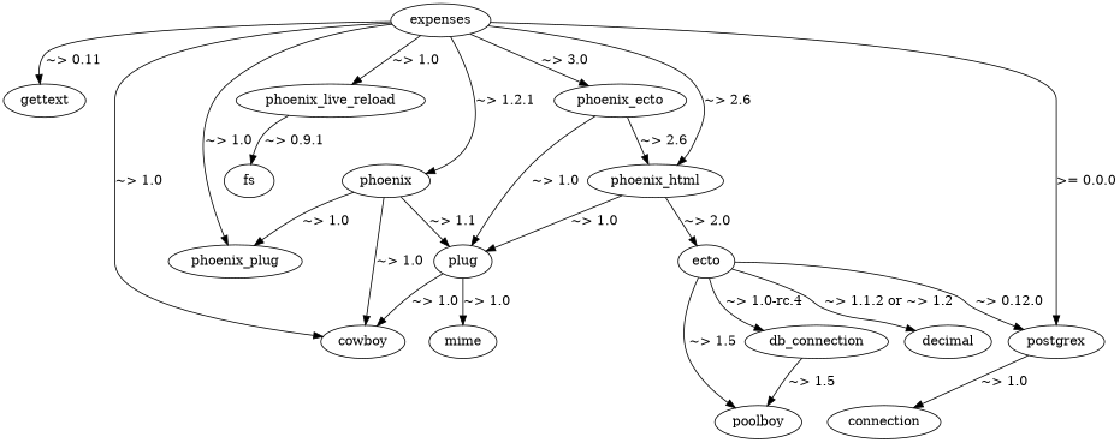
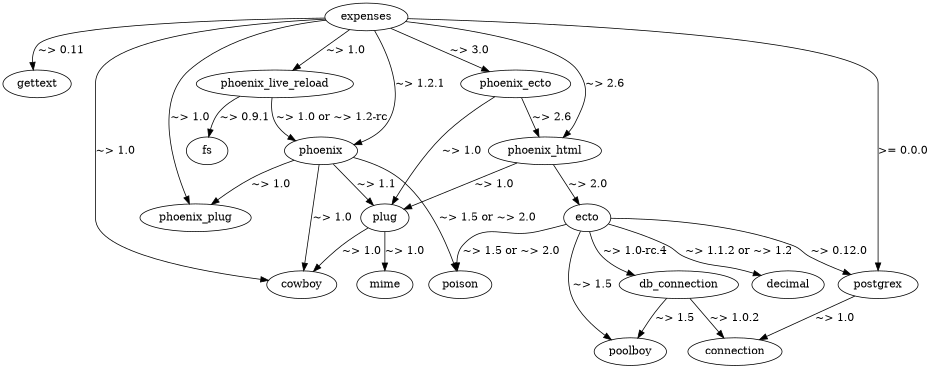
  digraph {
    expenses
    gettext
    n3 [label=phoenix_plug]
    cowboy
    phoenix_html
    phoenix
    phoenix_live_reload
    postgrex
    phoenix_ecto
    plug
    ecto
+   poison
    fs
    connection
    mime
    db_connection
    poolboy
    decimal
    expenses -> gettext [label="~> 0.11"]
    expenses -> n3 [label="~> 1.0"]
    expenses -> cowboy [label="~> 1.0"]
    expenses -> phoenix_html [label="~> 2.6"]
    expenses -> phoenix [label="~> 1.2.1"]
    expenses -> phoenix_live_reload [label="~> 1.0"]
    expenses -> postgrex [label=">= 0.0.0"]
    expenses -> phoenix_ecto [label="~> 3.0"]
    phoenix_html -> plug [label="~> 1.0"]
    phoenix_html -> ecto [label="~> 2.0"]
    phoenix -> n3 [label="~> 1.0"]
    phoenix -> cowboy [label="~> 1.0"]
    phoenix -> plug [label="~> 1.1"]
+   phoenix -> poison [label="~> 1.5 or ~> 2.0"]
+   phoenix_live_reload -> phoenix [label="~> 1.0 or ~> 1.2-rc"]
    phoenix_live_reload -> fs [label="~> 0.9.1"]
    postgrex -> connection [label="~> 1.0"]
    phoenix_ecto -> phoenix_html [label="~> 2.6"]
    phoenix_ecto -> plug [label="~> 1.0"]
    plug -> cowboy [label="~> 1.0"]
    plug -> mime [label="~> 1.0"]
    ecto -> postgrex [label="~> 0.12.0"]
+   ecto -> poison [label="~> 1.5 or ~> 2.0"]
    ecto -> db_connection [label="~> 1.0-rc.4"]
    ecto -> poolboy [label="~> 1.5"]
    ecto -> decimal [label="~> 1.1.2 or ~> 1.2"]
+   db_connection -> connection [label="~> 1.0.2"]
    db_connection -> poolboy [label="~> 1.5"]
  }
